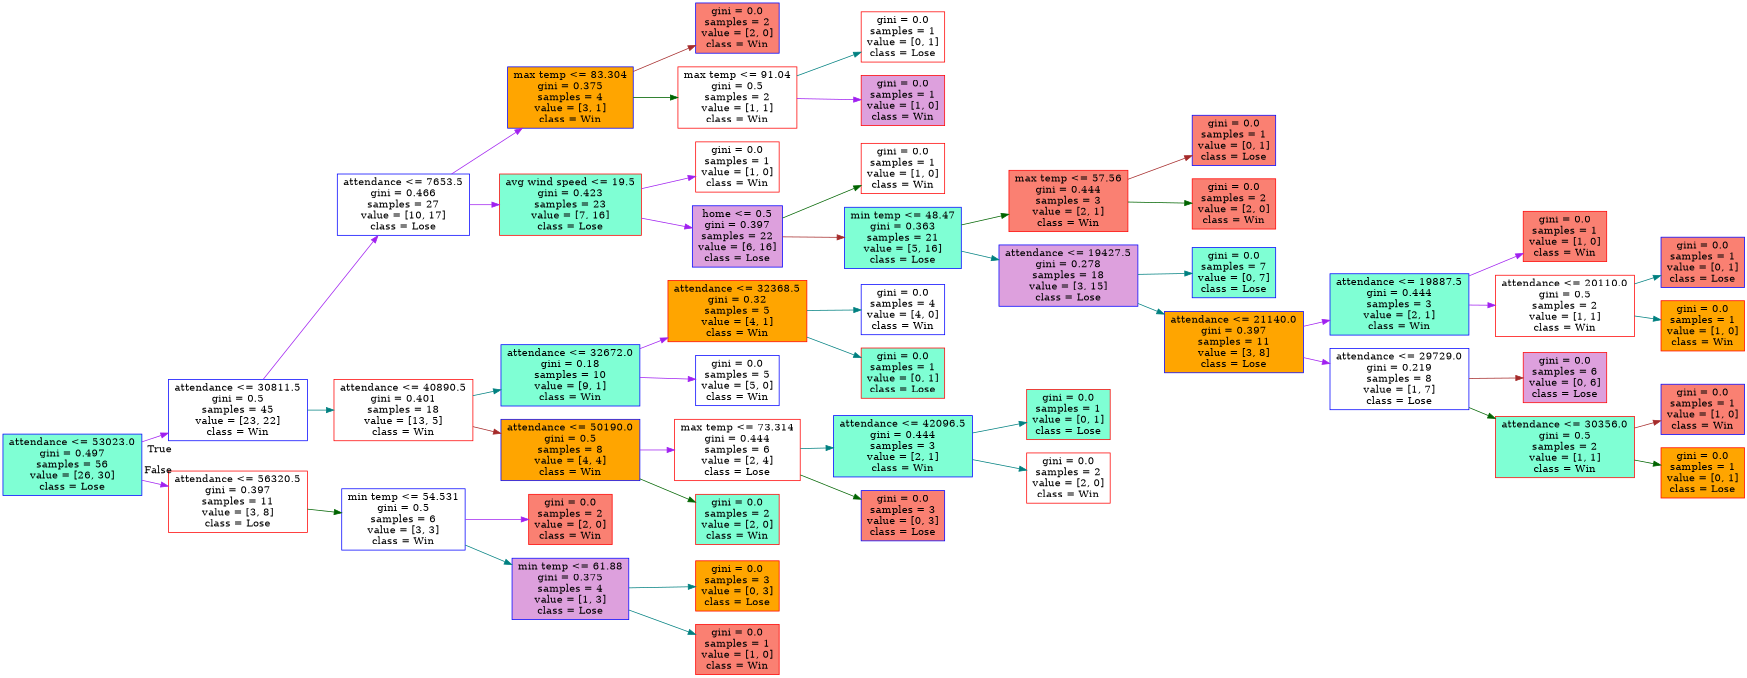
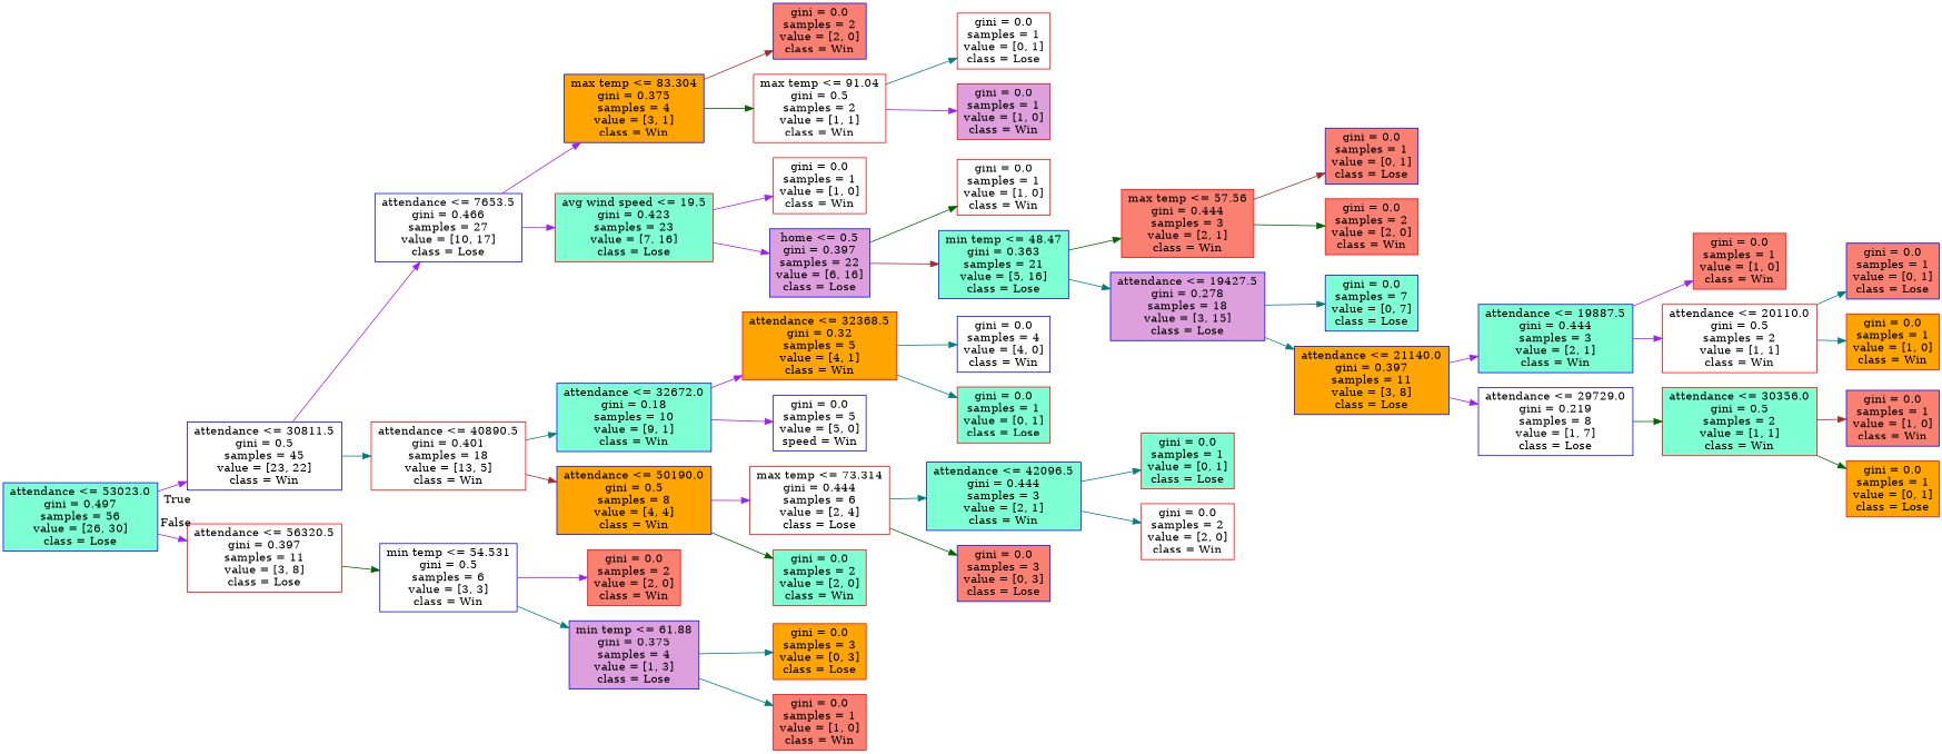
  digraph {
    rankdir=LR
    node [color=red fillcolor=white shape=box style=filled]
    edge [color=purple]
    n1 [color=blue fillcolor=aquamarine label="attendance <= 53023.0\ngini = 0.497\nsamples = 56\nvalue = [26, 30]\nclass = Lose"]
    n2 [color=blue label="attendance <= 30811.5\ngini = 0.5\nsamples = 45\nvalue = [23, 22]\nclass = Win"]
    n3 [label="attendance <= 56320.5\ngini = 0.397\nsamples = 11\nvalue = [3, 8]\nclass = Lose"]
    n4 [color=blue label="attendance <= 7653.5\ngini = 0.466\nsamples = 27\nvalue = [10, 17]\nclass = Lose"]
    n5 [label="attendance <= 40890.5\ngini = 0.401\nsamples = 18\nvalue = [13, 5]\nclass = Win"]
    n6 [color=blue label="min temp <= 54.531\ngini = 0.5\nsamples = 6\nvalue = [3, 3]\nclass = Win"]
    n7 [color=blue fillcolor=orange label="max temp <= 83.304\ngini = 0.375\nsamples = 4\nvalue = [3, 1]\nclass = Win"]
    n8 [fillcolor=aquamarine label="avg wind speed <= 19.5\ngini = 0.423\nsamples = 23\nvalue = [7, 16]\nclass = Lose"]
    n9 [color=blue fillcolor=aquamarine label="attendance <= 32672.0\ngini = 0.18\nsamples = 10\nvalue = [9, 1]\nclass = Win"]
    n10 [color=blue fillcolor=orange label="attendance <= 50190.0\ngini = 0.5\nsamples = 8\nvalue = [4, 4]\nclass = Win"]
    n11 [color=blue fillcolor=salmon label="gini = 0.0\nsamples = 2\nvalue = [2, 0]\nclass = Win"]
    n12 [label="max temp <= 91.04\ngini = 0.5\nsamples = 2\nvalue = [1, 1]\nclass = Win"]
    n13 [label="gini = 0.0\nsamples = 1\nvalue = [1, 0]\nclass = Win"]
    n14 [color=blue fillcolor=plum label="home <= 0.5\ngini = 0.397\nsamples = 22\nvalue = [6, 16]\nclass = Lose"]
    n15 [label="gini = 0.0\nsamples = 1\nvalue = [0, 1]\nclass = Lose"]
    n16 [fillcolor=plum label="gini = 0.0\nsamples = 1\nvalue = [1, 0]\nclass = Win"]
    n17 [label="gini = 0.0\nsamples = 1\nvalue = [1, 0]\nclass = Win"]
    n18 [color=blue fillcolor=aquamarine label="min temp <= 48.47\ngini = 0.363\nsamples = 21\nvalue = [5, 16]\nclass = Lose"]
    n19 [fillcolor=salmon label="max temp <= 57.56\ngini = 0.444\nsamples = 3\nvalue = [2, 1]\nclass = Win"]
    n20 [color=blue fillcolor=plum label="attendance <= 19427.5\ngini = 0.278\nsamples = 18\nvalue = [3, 15]\nclass = Lose"]
    n21 [color=blue fillcolor=salmon label="gini = 0.0\nsamples = 1\nvalue = [0, 1]\nclass = Lose"]
    n22 [fillcolor=salmon label="gini = 0.0\nsamples = 2\nvalue = [2, 0]\nclass = Win"]
    n23 [color=blue fillcolor=aquamarine label="gini = 0.0\nsamples = 7\nvalue = [0, 7]\nclass = Lose"]
    n24 [color=blue fillcolor=orange label="attendance <= 21140.0\ngini = 0.397\nsamples = 11\nvalue = [3, 8]\nclass = Lose"]
    n25 [color=blue fillcolor=aquamarine label="attendance <= 19887.5\ngini = 0.444\nsamples = 3\nvalue = [2, 1]\nclass = Win"]
    n26 [color=blue label="attendance <= 29729.0\ngini = 0.219\nsamples = 8\nvalue = [1, 7]\nclass = Lose"]
    n27 [fillcolor=salmon label="gini = 0.0\nsamples = 1\nvalue = [1, 0]\nclass = Win"]
    n28 [label="attendance <= 20110.0\ngini = 0.5\nsamples = 2\nvalue = [1, 1]\nclass = Win"]
-   n29 [fillcolor=plum label="gini = 0.0\nsamples = 6\nvalue = [0, 6]\nclass = Lose"]
    n30 [fillcolor=aquamarine label="attendance <= 30356.0\ngini = 0.5\nsamples = 2\nvalue = [1, 1]\nclass = Win"]
    n31 [color=blue fillcolor=salmon label="gini = 0.0\nsamples = 1\nvalue = [0, 1]\nclass = Lose"]
    n32 [fillcolor=orange label="gini = 0.0\nsamples = 1\nvalue = [1, 0]\nclass = Win"]
    n33 [color=blue fillcolor=salmon label="gini = 0.0\nsamples = 1\nvalue = [1, 0]\nclass = Win"]
    n34 [fillcolor=orange label="gini = 0.0\nsamples = 1\nvalue = [0, 1]\nclass = Lose"]
    n35 [fillcolor=orange label="attendance <= 32368.5\ngini = 0.32\nsamples = 5\nvalue = [4, 1]\nclass = Win"]
-   n36 [color=blue label="gini = 0.0\nsamples = 5\nvalue = [5, 0]\nclass = Win"]
+   n36 [color=blue label="gini = 0.0\nsamples = 5\nvalue = [5, 0]\nspeed = Win"]
    n37 [label="max temp <= 73.314\ngini = 0.444\nsamples = 6\nvalue = [2, 4]\nclass = Lose"]
    n38 [fillcolor=aquamarine label="gini = 0.0\nsamples = 2\nvalue = [2, 0]\nclass = Win"]
    n39 [color=blue label="gini = 0.0\nsamples = 4\nvalue = [4, 0]\nclass = Win"]
    n40 [fillcolor=aquamarine label="gini = 0.0\nsamples = 1\nvalue = [0, 1]\nclass = Lose"]
    n41 [color=blue fillcolor=aquamarine label="attendance <= 42096.5\ngini = 0.444\nsamples = 3\nvalue = [2, 1]\nclass = Win"]
    n42 [color=blue fillcolor=salmon label="gini = 0.0\nsamples = 3\nvalue = [0, 3]\nclass = Lose"]
    n43 [fillcolor=aquamarine label="gini = 0.0\nsamples = 1\nvalue = [0, 1]\nclass = Lose"]
    n44 [label="gini = 0.0\nsamples = 2\nvalue = [2, 0]\nclass = Win"]
    n45 [fillcolor=salmon label="gini = 0.0\nsamples = 2\nvalue = [2, 0]\nclass = Win"]
    n46 [color=blue fillcolor=plum label="min temp <= 61.88\ngini = 0.375\nsamples = 4\nvalue = [1, 3]\nclass = Lose"]
    n47 [fillcolor=orange label="gini = 0.0\nsamples = 3\nvalue = [0, 3]\nclass = Lose"]
    n48 [fillcolor=salmon label="gini = 0.0\nsamples = 1\nvalue = [1, 0]\nclass = Win"]
    n1 -> n2 [headlabel=True labelangle=45 labeldistance=2.5]
    n1 -> n3 [headlabel=False labelangle=-45 labeldistance=2.5]
    n2 -> n4
    n2 -> n5 [color=teal]
    n3 -> n6 [color=darkgreen]
    n4 -> n7
    n4 -> n8
    n5 -> n9 [color=teal]
    n5 -> n10 [color=brown]
    n6 -> n45
    n6 -> n46 [color=teal]
    n7 -> n11 [color=brown]
    n7 -> n12 [color=darkgreen]
    n8 -> n13
    n8 -> n14
    n9 -> n35
    n9 -> n36
    n10 -> n37
    n10 -> n38 [color=darkgreen]
    n12 -> n15 [color=teal]
    n12 -> n16
    n14 -> n17 [color=darkgreen]
    n14 -> n18 [color=brown]
    n18 -> n19 [color=darkgreen]
    n18 -> n20 [color=teal]
    n19 -> n21 [color=brown]
    n19 -> n22 [color=darkgreen]
    n20 -> n23 [color=teal]
    n20 -> n24 [color=teal]
    n24 -> n25
    n24 -> n26
    n25 -> n27
    n25 -> n28
-   n26 -> n29 [color=brown]
    n26 -> n30 [color=darkgreen]
    n28 -> n31 [color=teal]
    n28 -> n32 [color=teal]
    n30 -> n33 [color=brown]
    n30 -> n34 [color=darkgreen]
    n35 -> n39 [color=teal]
    n35 -> n40 [color=teal]
    n37 -> n41 [color=teal]
    n37 -> n42 [color=darkgreen]
    n41 -> n43 [color=teal]
    n41 -> n44 [color=teal]
    n46 -> n47 [color=teal]
    n46 -> n48 [color=teal]
  }
